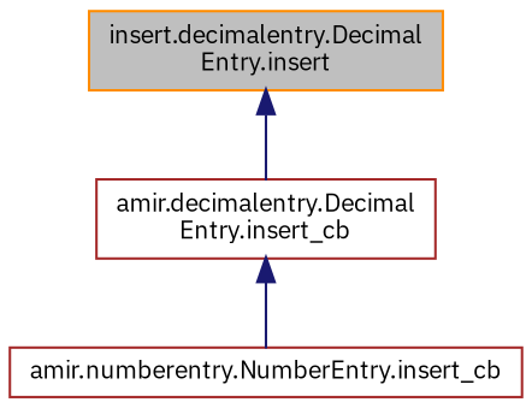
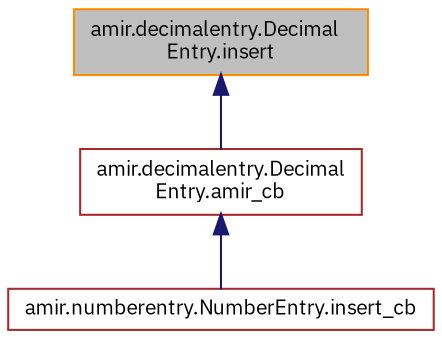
  digraph {
    fontname="IBM Plex Sans"
    rankdir=TB
    node [color=brown fillcolor=white fontname="IBM Plex Sans" fontsize=10 shape=record style=filled]
    edge [color=midnightblue dir=back fontname="IBM Plex Sans" fontsize=10 labelfontname="FreeSans.ttf" labelfontsize=10 style=solid]
-   n1 [color=darkorange fillcolor=grey75 fontcolor=black height=0.2 label="insert.decimalentry.Decimal\lEntry.insert" width=0.4]
-   n2 [height=0.2 label="amir.decimalentry.Decimal\lEntry.insert_cb" width=0.4]
+   n1 [color=darkorange fillcolor=grey75 fontcolor=black height=0.2 label="amir.decimalentry.Decimal\lEntry.insert" width=0.4]
+   n2 [height=0.2 label="amir.decimalentry.Decimal\lEntry.amir_cb" width=0.4]
    n3 [height=0.2 label="amir.numberentry.NumberEntry.insert_cb" width=0.4]
    n1 -> n2
    n2 -> n3
  }
